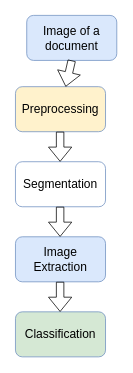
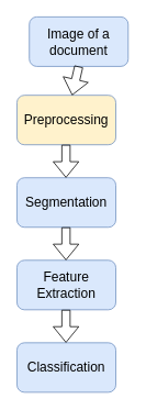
  <mxCell id="0" />
  <mxCell id="1" parent="0" />
  <mxCell id="2" value="Image of a document" style="rounded=1;whiteSpace=wrap;html=1;fontSize=16;fillColor=#dae8fc;strokeColor=#6c8ebf;" vertex="1" parent="1"><mxGeometry x="35" y="20" width="120" height="60" as="geometry" /></mxCell>
- <mxCell id="3" value="Classification" style="rounded=1;whiteSpace=wrap;html=1;fontSize=16;fillColor=#d5e8d4;strokeColor=#6c8ebf;" vertex="1" parent="1"><mxGeometry x="20" y="415" width="120" height="60" as="geometry" /></mxCell>
+ <mxCell id="3" value="Classification" style="rounded=1;whiteSpace=wrap;html=1;fontSize=16;fillColor=#dae8fc;strokeColor=#6c8ebf;" vertex="1" parent="1"><mxGeometry x="20" y="415" width="120" height="60" as="geometry" /></mxCell>
  <mxCell id="4" value="Preprocessing" style="rounded=1;whiteSpace=wrap;html=1;fontSize=16;fillColor=#fff2cc;strokeColor=#6c8ebf;" vertex="1" parent="1"><mxGeometry x="20" y="115" width="120" height="60" as="geometry" /></mxCell>
- <mxCell id="5" value="Segmentation" style="rounded=1;whiteSpace=wrap;html=1;fontSize=16;fillColor=#ffffff;strokeColor=#6c8ebf;" vertex="1" parent="1"><mxGeometry x="20" y="215" width="120" height="60" as="geometry" /></mxCell>
- <mxCell id="6" value="Image Extraction" style="rounded=1;whiteSpace=wrap;html=1;fontSize=16;fillColor=#dae8fc;strokeColor=#6c8ebf;" vertex="1" parent="1"><mxGeometry x="20" y="315" width="120" height="60" as="geometry" /></mxCell>
+ <mxCell id="5" value="Segmentation" style="rounded=1;whiteSpace=wrap;html=1;fontSize=16;fillColor=#dae8fc;strokeColor=#6c8ebf;" vertex="1" parent="1"><mxGeometry x="20" y="215" width="120" height="60" as="geometry" /></mxCell>
+ <mxCell id="6" value="Feature Extraction" style="rounded=1;whiteSpace=wrap;html=1;fontSize=16;fillColor=#dae8fc;strokeColor=#6c8ebf;" vertex="1" parent="1"><mxGeometry x="20" y="315" width="120" height="60" as="geometry" /></mxCell>
  <mxCell id="7" value="" style="shape=flexArrow;endArrow=classic;html=1;fontSize=16;exitX=0.5;exitY=1;exitDx=0;exitDy=0;" edge="1" parent="1" source="2" target="4"><mxGeometry width="50" height="50" relative="1" as="geometry"><mxPoint x="190" y="175" as="sourcePoint" /><mxPoint x="240" y="125" as="targetPoint" /></mxGeometry></mxCell>
  <mxCell id="8" value="" style="shape=flexArrow;endArrow=classic;html=1;fontSize=16;exitX=0.5;exitY=1;exitDx=0;exitDy=0;" edge="1" parent="1"><mxGeometry width="50" height="50" relative="1" as="geometry"><mxPoint x="79.5" y="175" as="sourcePoint" /><mxPoint x="79.5" y="215" as="targetPoint" /></mxGeometry></mxCell>
  <mxCell id="9" value="" style="shape=flexArrow;endArrow=classic;html=1;fontSize=16;exitX=0.5;exitY=1;exitDx=0;exitDy=0;" edge="1" parent="1"><mxGeometry width="50" height="50" relative="1" as="geometry"><mxPoint x="79.5" y="275" as="sourcePoint" /><mxPoint x="79.5" y="315" as="targetPoint" /></mxGeometry></mxCell>
  <mxCell id="10" value="" style="shape=flexArrow;endArrow=classic;html=1;fontSize=16;exitX=0.5;exitY=1;exitDx=0;exitDy=0;" edge="1" parent="1"><mxGeometry width="50" height="50" relative="1" as="geometry"><mxPoint x="79.5" y="375" as="sourcePoint" /><mxPoint x="79.5" y="415" as="targetPoint" /></mxGeometry></mxCell>
